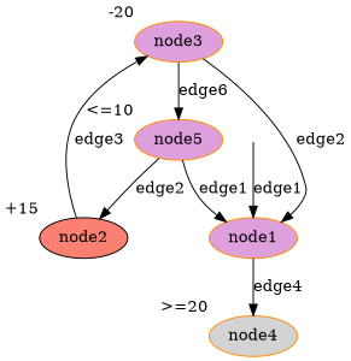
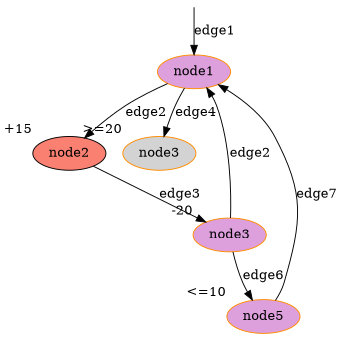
  digraph {
    node [color=darkorange fillcolor=plum style=filled]
    n1 [label=node1]
    n2 [color=black fillcolor=salmon label=node2 xlabel="+15"]
-   n3 [fillcolor=lightgrey label=node4 xlabel=">=20"]
+   n3 [fillcolor=lightgrey label=node3 xlabel=">=20"]
    n4 [label=node3 xlabel=-20]
    n5 [label=node5 xlabel="<=10"]
    q0 [shape=point style=invis color="" fillcolor=""]
-   n5 -> n2 [label=edge2]
+   n1 -> n2 [label=edge2]
    n1 -> n3 [label=edge4]
    n2 -> n4 [label=edge3]
    n4 -> n1 [label=edge2]
    n4 -> n5 [label=edge6]
-   n5 -> n1 [label=edge1]
+   n5 -> n1 [label=edge7]
    q0 -> n1 [label=edge1]
  }
